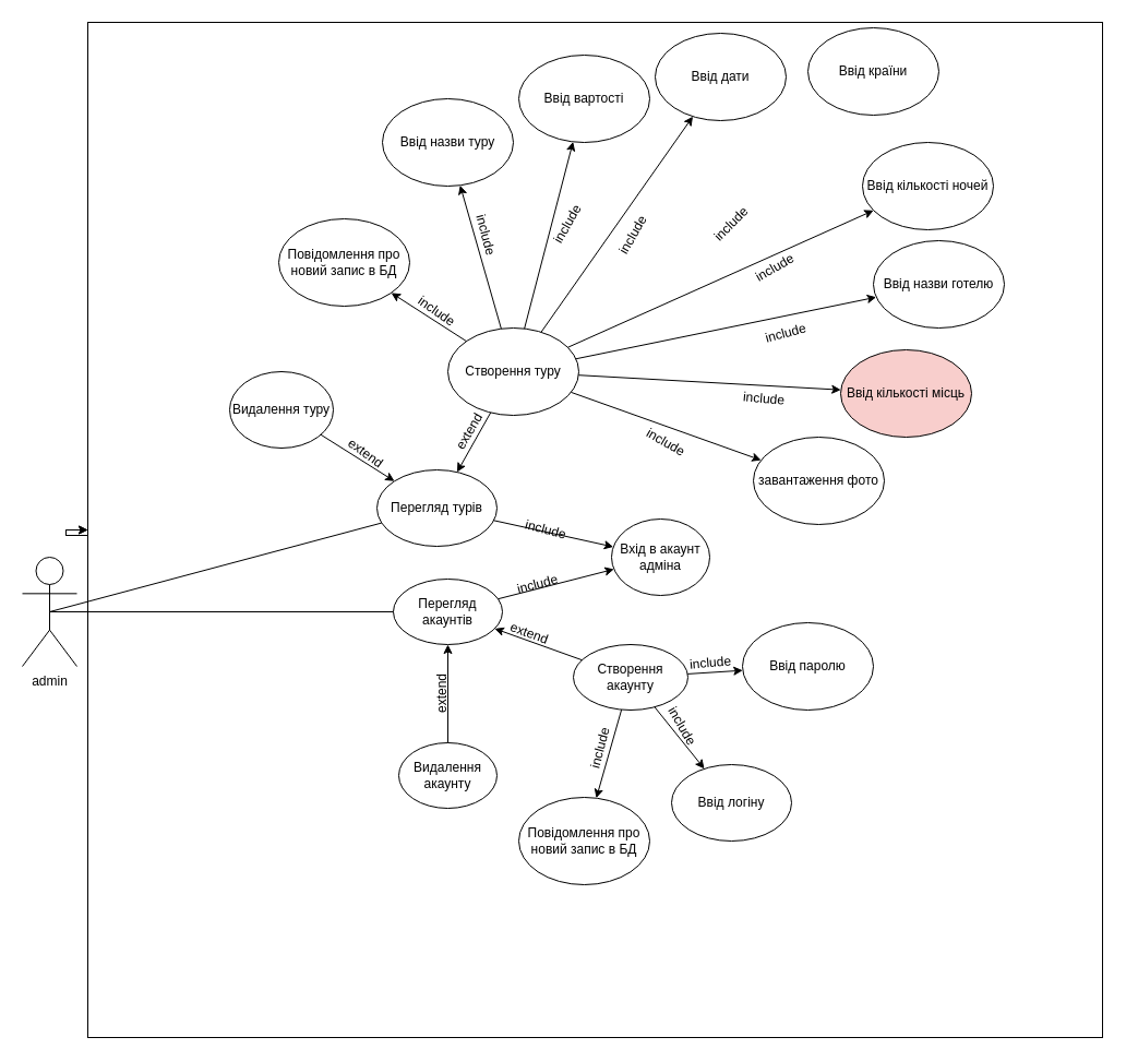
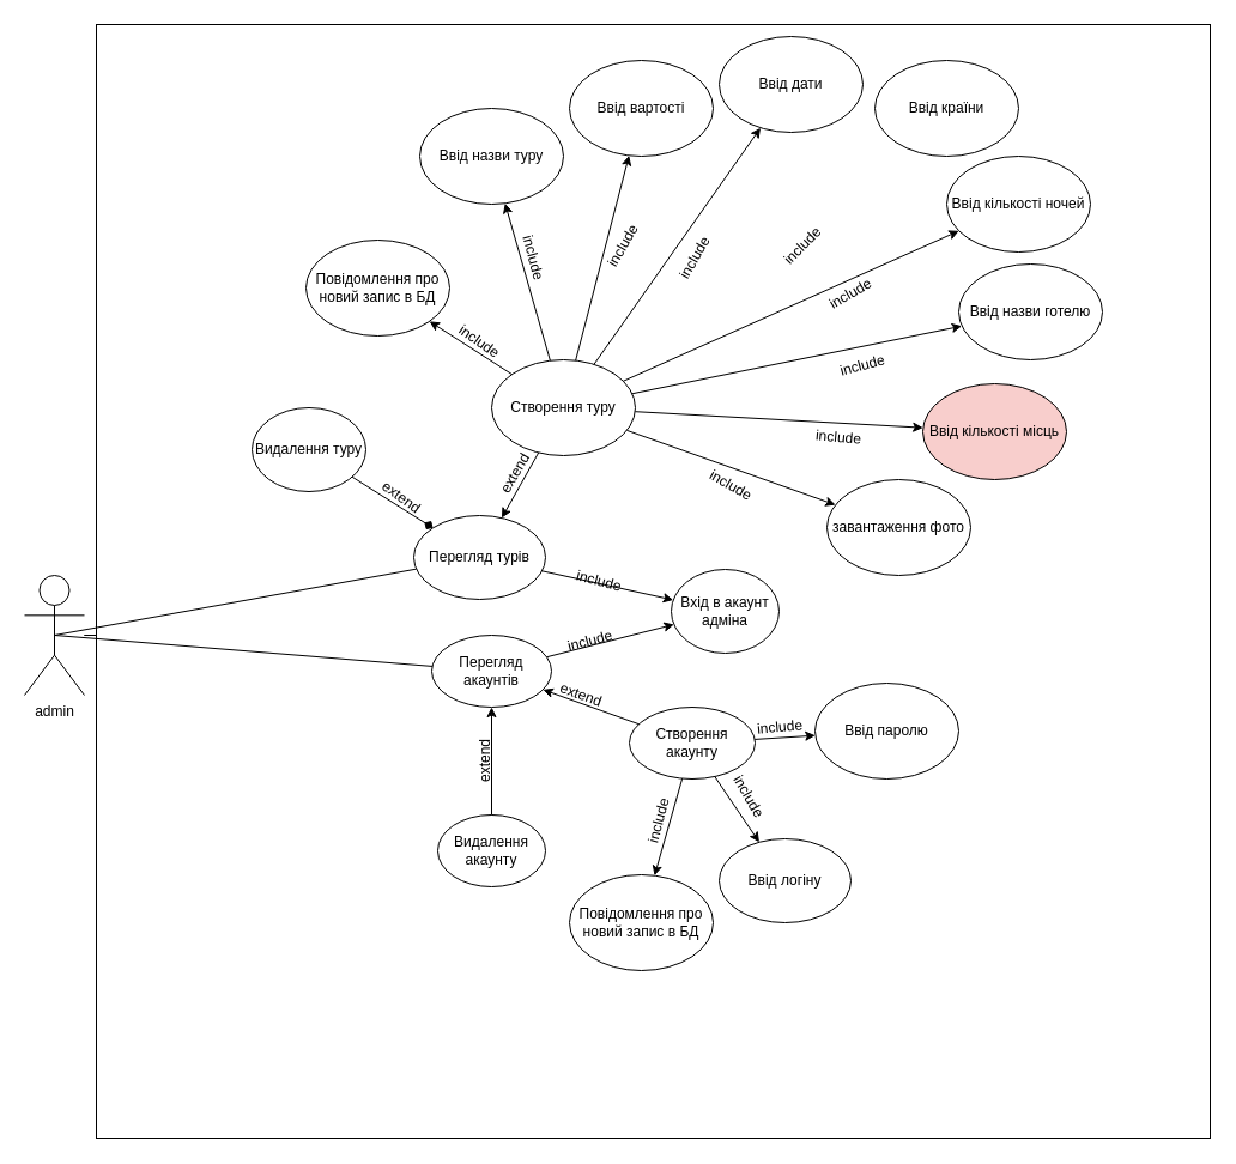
  <mxCell id="0" />
  <mxCell id="1" parent="0" />
  <mxCell id="2" value="" style="edgeStyle=orthogonalEdgeStyle;rounded=0;orthogonalLoop=1;jettySize=auto;html=1;" edge="1" parent="1" source="4" target="5"><mxGeometry relative="1" as="geometry" /></mxCell>
  <mxCell id="3" value="" style="edgeStyle=orthogonalEdgeStyle;rounded=0;orthogonalLoop=1;jettySize=auto;html=1;" edge="1" parent="1" source="4" target="5"><mxGeometry relative="1" as="geometry" /></mxCell>
- <mxCell id="4" value="admin" style="shape=umlActor;verticalLabelPosition=bottom;verticalAlign=top;html=1;outlineConnect=0;" parent="1" vertex="1"><mxGeometry x="20" y="510" width="50" height="100" as="geometry" /></mxCell>
+ <mxCell id="4" value="admin" style="shape=umlActor;verticalLabelPosition=bottom;verticalAlign=top;html=1;outlineConnect=0;" parent="1" vertex="1"><mxGeometry x="20" y="480" width="50" height="100" as="geometry" /></mxCell>
  <mxCell id="5" value="" style="whiteSpace=wrap;html=1;aspect=fixed;" parent="1" vertex="1"><mxGeometry x="80" y="20" width="930" height="930" as="geometry" /></mxCell>
  <mxCell id="6" value="Перегляд акаунтів" style="ellipse;whiteSpace=wrap;html=1;" parent="1" vertex="1"><mxGeometry x="360" y="530" width="100" height="60" as="geometry" /></mxCell>
  <mxCell id="7" value="Перегляд турів" style="ellipse;whiteSpace=wrap;html=1;" parent="1" vertex="1"><mxGeometry x="345" y="430" width="110" height="70" as="geometry" /></mxCell>
  <mxCell id="8" value="Видалення акаунту" style="ellipse;whiteSpace=wrap;html=1;" parent="1" vertex="1"><mxGeometry x="365" y="680" width="90" height="60" as="geometry" /></mxCell>
  <mxCell id="9" value="Створення акаунту" style="ellipse;whiteSpace=wrap;html=1;" parent="1" vertex="1"><mxGeometry x="525" y="590" width="105" height="60" as="geometry" /></mxCell>
  <mxCell id="10" value="" style="endArrow=none;html=1;rounded=0;exitX=0.5;exitY=0.5;exitDx=0;exitDy=0;exitPerimeter=0;" parent="1" source="4" target="6" edge="1"><mxGeometry width="50" height="50" relative="1" as="geometry"><mxPoint x="230" y="600" as="sourcePoint" /><mxPoint x="280" y="550" as="targetPoint" /></mxGeometry></mxCell>
  <mxCell id="11" value="" style="endArrow=none;html=1;rounded=0;exitX=0.5;exitY=0.5;exitDx=0;exitDy=0;exitPerimeter=0;" parent="1" source="4" target="7" edge="1"><mxGeometry width="50" height="50" relative="1" as="geometry"><mxPoint x="220" y="560" as="sourcePoint" /><mxPoint x="270" y="510" as="targetPoint" /></mxGeometry></mxCell>
  <mxCell id="12" value="Вхід в акаунт адміна" style="ellipse;whiteSpace=wrap;html=1;" parent="1" vertex="1"><mxGeometry x="560" y="475" width="90" height="70" as="geometry" /></mxCell>
- <mxCell id="13" value="Ввід логіну" style="ellipse;whiteSpace=wrap;html=1;" parent="1" vertex="1"><mxGeometry x="615" y="700" width="110" height="70" as="geometry" /></mxCell>
+ <mxCell id="13" value="Ввід логіну" style="ellipse;whiteSpace=wrap;html=1;" parent="1" vertex="1"><mxGeometry x="600" y="700" width="110" height="70" as="geometry" /></mxCell>
  <mxCell id="14" value="Ввід паролю" style="ellipse;whiteSpace=wrap;html=1;" parent="1" vertex="1"><mxGeometry x="680" y="570" width="120" height="80" as="geometry" /></mxCell>
  <mxCell id="15" value="" style="endArrow=classic;html=1;rounded=0;" parent="1" source="6" target="12" edge="1"><mxGeometry width="50" height="50" relative="1" as="geometry"><mxPoint x="450" y="610" as="sourcePoint" /><mxPoint x="500" y="560" as="targetPoint" /></mxGeometry></mxCell>
  <mxCell id="16" value="" style="endArrow=classic;html=1;rounded=0;" parent="1" source="7" target="12" edge="1"><mxGeometry width="50" height="50" relative="1" as="geometry"><mxPoint x="500" y="460" as="sourcePoint" /><mxPoint x="550" y="410" as="targetPoint" /></mxGeometry></mxCell>
  <mxCell id="17" value="" style="endArrow=classic;html=1;rounded=0;" parent="1" source="9" target="13" edge="1"><mxGeometry width="50" height="50" relative="1" as="geometry"><mxPoint x="460" y="720" as="sourcePoint" /><mxPoint x="510" y="670" as="targetPoint" /></mxGeometry></mxCell>
  <mxCell id="18" value="" style="endArrow=classic;html=1;rounded=0;" parent="1" source="9" target="14" edge="1"><mxGeometry width="50" height="50" relative="1" as="geometry"><mxPoint x="600" y="530" as="sourcePoint" /><mxPoint x="650" y="480" as="targetPoint" /></mxGeometry></mxCell>
  <mxCell id="19" value="Видалення туру" style="ellipse;whiteSpace=wrap;html=1;" parent="1" vertex="1"><mxGeometry x="210" y="340" width="95" height="70" as="geometry" /></mxCell>
  <mxCell id="20" value="Створення туру" style="ellipse;whiteSpace=wrap;html=1;" parent="1" vertex="1"><mxGeometry x="410" y="300" width="120" height="80" as="geometry" /></mxCell>
  <mxCell id="21" value="Ввід назви туру" style="ellipse;whiteSpace=wrap;html=1;" parent="1" vertex="1"><mxGeometry x="350" y="90" width="120" height="80" as="geometry" /></mxCell>
  <mxCell id="22" value="Ввід вартості" style="ellipse;whiteSpace=wrap;html=1;" parent="1" vertex="1"><mxGeometry x="475" y="50" width="120" height="80" as="geometry" /></mxCell>
  <mxCell id="23" value="Ввід дати" style="ellipse;whiteSpace=wrap;html=1;" parent="1" vertex="1"><mxGeometry x="600" y="30" width="120" height="80" as="geometry" /></mxCell>
- <mxCell id="24" value="Ввід країни" style="ellipse;whiteSpace=wrap;html=1;" parent="1" vertex="1"><mxGeometry x="740" y="25" width="120" height="80" as="geometry" /></mxCell>
+ <mxCell id="24" value="Ввід країни" style="ellipse;whiteSpace=wrap;html=1;" parent="1" vertex="1"><mxGeometry x="730" y="50" width="120" height="80" as="geometry" /></mxCell>
  <mxCell id="25" value="Ввід кількості ночей" style="ellipse;whiteSpace=wrap;html=1;" parent="1" vertex="1"><mxGeometry x="790" y="130" width="120" height="80" as="geometry" /></mxCell>
  <mxCell id="26" value="Ввід назви готелю" style="ellipse;whiteSpace=wrap;html=1;" parent="1" vertex="1"><mxGeometry x="800" width="120" height="80" as="geometry" y="220" /></mxCell>
  <mxCell id="27" value="Ввід кількості місць" style="ellipse;whiteSpace=wrap;html=1;fillColor=#f8cecc;" parent="1" vertex="1"><mxGeometry x="770" y="320" width="120" height="80" as="geometry" /></mxCell>
  <mxCell id="28" value="" style="endArrow=classic;html=1;rounded=0;" parent="1" source="20" target="21" edge="1"><mxGeometry width="50" height="50" relative="1" as="geometry"><mxPoint x="530" y="310" as="sourcePoint" /><mxPoint x="580" y="260" as="targetPoint" /></mxGeometry></mxCell>
  <mxCell id="29" value="" style="endArrow=classic;html=1;rounded=0;" parent="1" source="20" target="22" edge="1"><mxGeometry width="50" height="50" relative="1" as="geometry"><mxPoint x="510" y="300" as="sourcePoint" /><mxPoint x="560" y="250" as="targetPoint" /></mxGeometry></mxCell>
  <mxCell id="30" value="" style="endArrow=classic;html=1;rounded=0;" parent="1" source="20" target="23" edge="1"><mxGeometry width="50" height="50" relative="1" as="geometry"><mxPoint x="550" y="300" as="sourcePoint" /><mxPoint x="600" y="250" as="targetPoint" /></mxGeometry></mxCell>
  <mxCell id="31" value="" style="endArrow=classic;html=1;rounded=0;" parent="1" source="20" target="25" edge="1"><mxGeometry width="50" height="50" relative="1" as="geometry"><mxPoint x="580" y="340" as="sourcePoint" /><mxPoint x="630" y="290" as="targetPoint" /></mxGeometry></mxCell>
  <mxCell id="32" value="" style="endArrow=classic;html=1;rounded=0;" parent="1" source="20" target="26" edge="1"><mxGeometry width="50" height="50" relative="1" as="geometry"><mxPoint x="580" y="380" as="sourcePoint" /><mxPoint x="630" y="330" as="targetPoint" /></mxGeometry></mxCell>
  <mxCell id="33" value="" style="endArrow=classic;html=1;rounded=0;" parent="1" source="20" target="27" edge="1"><mxGeometry width="50" height="50" relative="1" as="geometry"><mxPoint x="470" y="430" as="sourcePoint" /><mxPoint x="520" y="380" as="targetPoint" /></mxGeometry></mxCell>
  <mxCell id="34" value="include" style="text;html=1;strokeColor=none;fillColor=none;align=center;verticalAlign=middle;whiteSpace=wrap;rounded=0;rotation=-15;" parent="1" vertex="1"><mxGeometry x="465" y="520" width="55" height="30" as="geometry" /></mxCell>
  <mxCell id="35" value="include" style="text;html=1;strokeColor=none;fillColor=none;align=center;verticalAlign=middle;whiteSpace=wrap;rounded=0;rotation=15;" parent="1" vertex="1"><mxGeometry x="470" y="470" width="60" height="30" as="geometry" /></mxCell>
  <mxCell id="36" value="" style="endArrow=classic;html=1;rounded=0;" parent="1" source="8" target="6" edge="1"><mxGeometry width="50" height="50" relative="1" as="geometry"><mxPoint x="480" y="730" as="sourcePoint" /><mxPoint x="530" y="680" as="targetPoint" /></mxGeometry></mxCell>
  <mxCell id="37" value="" style="endArrow=classic;html=1;rounded=0;" parent="1" source="9" target="6" edge="1"><mxGeometry width="50" height="50" relative="1" as="geometry"><mxPoint x="460" y="700" as="sourcePoint" /><mxPoint x="510" y="650" as="targetPoint" /></mxGeometry></mxCell>
  <mxCell id="38" value="extend" style="text;html=1;strokeColor=none;fillColor=none;align=center;verticalAlign=middle;whiteSpace=wrap;rounded=0;rotation=-90;" parent="1" vertex="1"><mxGeometry x="375" y="620" width="60" height="30" as="geometry" /></mxCell>
  <mxCell id="39" value="extend" style="text;html=1;strokeColor=none;fillColor=none;align=center;verticalAlign=middle;whiteSpace=wrap;rounded=0;rotation=20;" parent="1" vertex="1"><mxGeometry x="455" y="565" width="60" height="30" as="geometry" /></mxCell>
- <mxCell id="40" value="" style="endArrow=classic;html=1;rounded=0;" parent="1" source="19" target="7" edge="1"><mxGeometry width="50" height="50" relative="1" as="geometry"><mxPoint x="180" y="470" as="sourcePoint" /><mxPoint x="230" y="420" as="targetPoint" /></mxGeometry></mxCell>
+ <mxCell id="40" value="" style="endArrow=diamond;html=1;rounded=0;" parent="1" source="19" target="7" edge="1"><mxGeometry width="50" height="50" relative="1" as="geometry"><mxPoint x="180" y="470" as="sourcePoint" /><mxPoint x="230" y="420" as="targetPoint" /></mxGeometry></mxCell>
  <mxCell id="41" value="" style="endArrow=classic;html=1;rounded=0;" parent="1" source="20" target="7" edge="1"><mxGeometry width="50" height="50" relative="1" as="geometry"><mxPoint x="340" y="390" as="sourcePoint" /><mxPoint x="390" y="340" as="targetPoint" /></mxGeometry></mxCell>
  <mxCell id="42" value="extend" style="text;html=1;strokeColor=none;fillColor=none;align=center;verticalAlign=middle;whiteSpace=wrap;rounded=0;rotation=-60;" parent="1" vertex="1"><mxGeometry x="400" y="380" width="60" height="30" as="geometry" /></mxCell>
  <mxCell id="43" value="extend" style="text;html=1;strokeColor=none;fillColor=none;align=center;verticalAlign=middle;whiteSpace=wrap;rounded=0;rotation=36;" parent="1" vertex="1"><mxGeometry x="305" y="400" width="60" height="30" as="geometry" /></mxCell>
  <mxCell id="44" value="Повідомлення про новий запис в БД" style="ellipse;whiteSpace=wrap;html=1;" parent="1" vertex="1"><mxGeometry x="475" y="730" width="120" height="80" as="geometry" /></mxCell>
  <mxCell id="45" value="" style="endArrow=classic;html=1;rounded=0;" parent="1" source="9" target="44" edge="1"><mxGeometry width="50" height="50" relative="1" as="geometry"><mxPoint x="450" y="680" as="sourcePoint" /><mxPoint x="500" y="630" as="targetPoint" /></mxGeometry></mxCell>
  <mxCell id="46" value="include" style="text;html=1;strokeColor=none;fillColor=none;align=center;verticalAlign=middle;whiteSpace=wrap;rounded=0;rotation=-75;" parent="1" vertex="1"><mxGeometry x="520" y="670" width="60" height="30" as="geometry" /></mxCell>
  <mxCell id="47" value="Повідомлення про новий запис в БД" style="ellipse;whiteSpace=wrap;html=1;" parent="1" vertex="1"><mxGeometry x="255" y="200" width="120" height="80" as="geometry" /></mxCell>
  <mxCell id="48" value="" style="endArrow=classic;html=1;rounded=0;" parent="1" source="20" target="47" edge="1"><mxGeometry width="50" height="50" relative="1" as="geometry"><mxPoint x="340" y="370" as="sourcePoint" /><mxPoint x="390" y="320" as="targetPoint" /></mxGeometry></mxCell>
  <mxCell id="49" value="include" style="text;html=1;strokeColor=none;fillColor=none;align=center;verticalAlign=middle;whiteSpace=wrap;rounded=0;rotation=35;" parent="1" vertex="1"><mxGeometry x="370" y="270" width="60" height="30" as="geometry" /></mxCell>
  <mxCell id="50" value="include" style="text;html=1;strokeColor=none;fillColor=none;align=center;verticalAlign=middle;whiteSpace=wrap;rounded=0;rotation=60;" vertex="1" parent="1"><mxGeometry x="595" y="650" width="60" height="30" as="geometry" /></mxCell>
  <mxCell id="51" value="include" style="text;html=1;strokeColor=none;fillColor=none;align=center;verticalAlign=middle;whiteSpace=wrap;rounded=0;rotation=-5;" vertex="1" parent="1"><mxGeometry x="621" y="592" width="60" height="30" as="geometry" /></mxCell>
  <mxCell id="52" value="include" style="text;html=1;strokeColor=none;fillColor=none;align=center;verticalAlign=middle;whiteSpace=wrap;rounded=0;rotation=75;" vertex="1" parent="1"><mxGeometry x="415" y="200" width="60" height="30" as="geometry" /></mxCell>
  <mxCell id="53" value="include" style="text;html=1;strokeColor=none;fillColor=none;align=center;verticalAlign=middle;whiteSpace=wrap;rounded=0;rotation=-60;" vertex="1" parent="1"><mxGeometry x="490" y="190" width="60" height="30" as="geometry" /></mxCell>
  <mxCell id="54" value="include" style="text;html=1;strokeColor=none;fillColor=none;align=center;verticalAlign=middle;whiteSpace=wrap;rounded=0;rotation=-60;" vertex="1" parent="1"><mxGeometry x="550" y="200" width="60" height="30" as="geometry" /></mxCell>
  <mxCell id="55" value="include" style="text;html=1;strokeColor=none;fillColor=none;align=center;verticalAlign=middle;whiteSpace=wrap;rounded=0;rotation=-45;" vertex="1" parent="1"><mxGeometry x="640" y="190" width="60" height="30" as="geometry" /></mxCell>
  <mxCell id="56" value="include" style="text;html=1;strokeColor=none;fillColor=none;align=center;verticalAlign=middle;whiteSpace=wrap;rounded=0;rotation=-30;" vertex="1" parent="1"><mxGeometry x="680" y="230" width="60" height="30" as="geometry" /></mxCell>
  <mxCell id="57" value="include" style="text;html=1;strokeColor=none;fillColor=none;align=center;verticalAlign=middle;whiteSpace=wrap;rounded=0;rotation=-15;" vertex="1" parent="1"><mxGeometry x="690" y="290" width="60" height="30" as="geometry" /></mxCell>
  <mxCell id="58" value="include" style="text;html=1;strokeColor=none;fillColor=none;align=center;verticalAlign=middle;whiteSpace=wrap;rounded=0;rotation=5;" vertex="1" parent="1"><mxGeometry x="670" y="350" width="60" height="30" as="geometry" /></mxCell>
  <mxCell id="59" value="завантаження фото" style="ellipse;whiteSpace=wrap;html=1;" vertex="1" parent="1"><mxGeometry x="690" y="400" width="120" height="80" as="geometry" /></mxCell>
  <mxCell id="60" value="" style="endArrow=classic;html=1;rounded=0;" edge="1" parent="1" source="20" target="59"><mxGeometry width="50" height="50" relative="1" as="geometry"><mxPoint x="530" y="430" as="sourcePoint" /><mxPoint x="580" y="380" as="targetPoint" /></mxGeometry></mxCell>
  <mxCell id="61" value="include" style="text;html=1;strokeColor=none;fillColor=none;align=center;verticalAlign=middle;whiteSpace=wrap;rounded=0;rotation=30;" vertex="1" parent="1"><mxGeometry x="580" y="390" width="60" height="30" as="geometry" /></mxCell>
